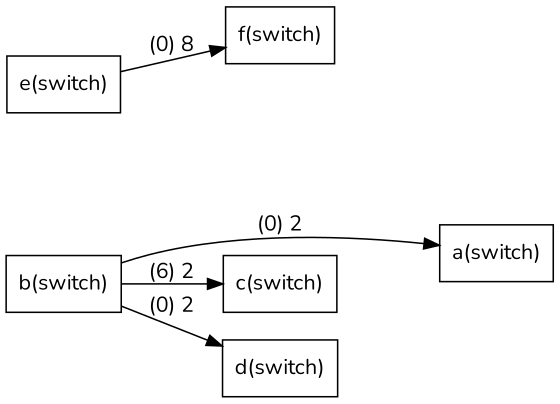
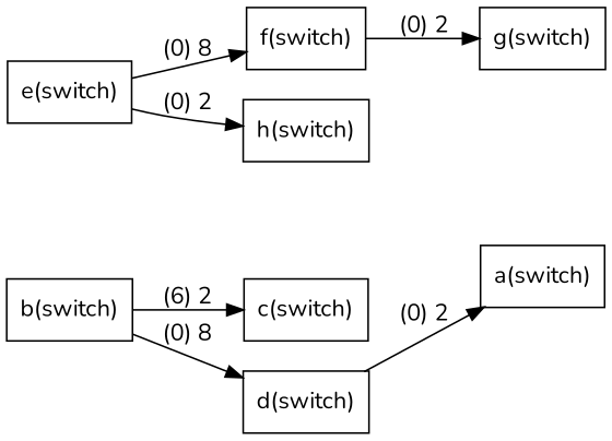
  digraph {
    fontname=Nunito
    rankdir=LR
    node [fontname=Nunito shape=record]
    edge [fontname=Nunito]
    n1 [label="b(switch)"]
    n2 [label="a(switch)"]
    n3 [label="c(switch)"]
    n4 [label="d(switch)"]
    n5 [label="e(switch)"]
    n6 [label="f(switch)"]
-   n1 -> n2 [label="(0) 2"]
+   n7 [label="h(switch)"]
+   n8 [label="g(switch)"]
+   n4 -> n2 [label="(0) 2"]
    n1 -> n3 [label="(6) 2"]
-   n1 -> n4 [label="(0) 2"]
+   n1 -> n4 [label="(0) 8"]
    n5 -> n6 [label="(0) 8"]
+   n5 -> n7 [label="(0) 2"]
+   n6 -> n8 [label="(0) 2"]
  }
